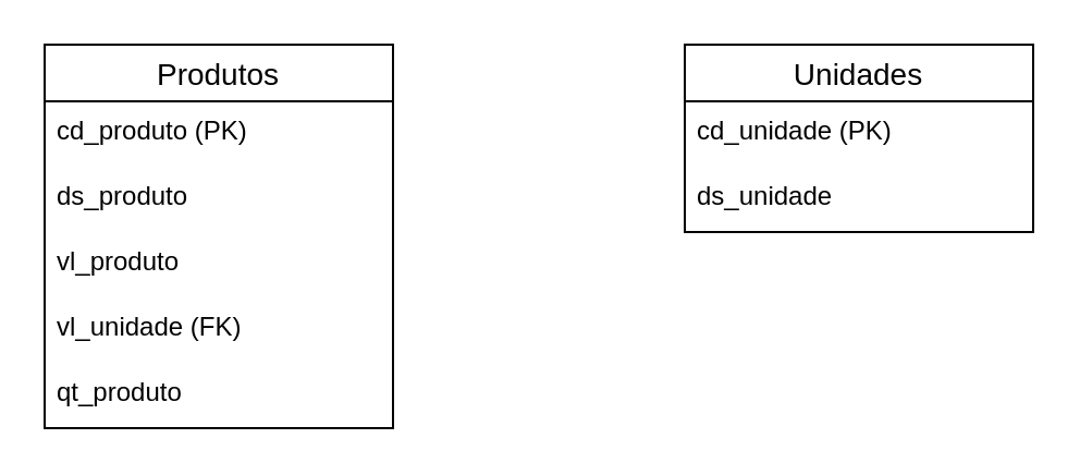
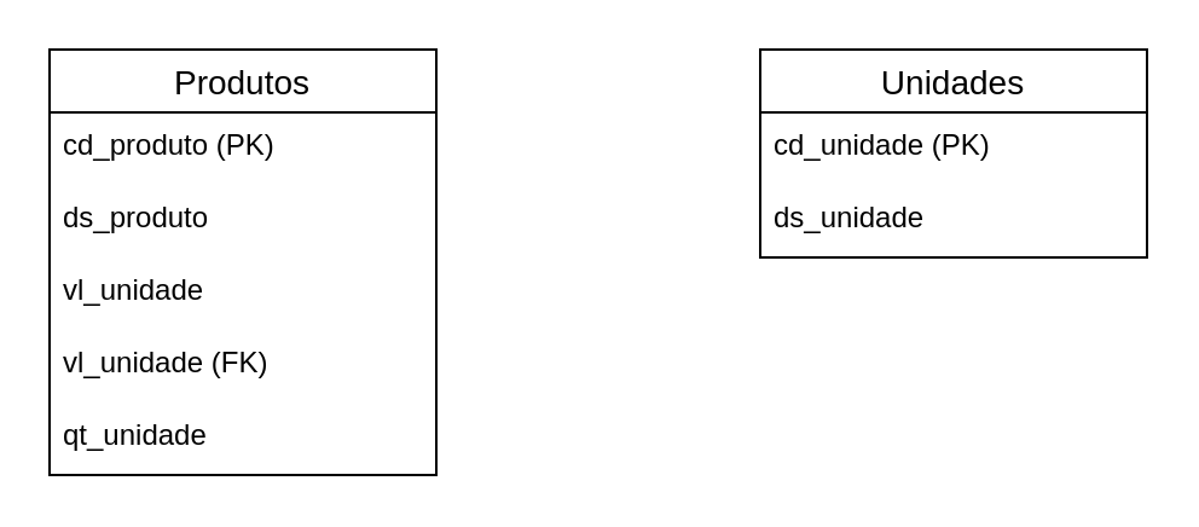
  <mxCell id="0" />
  <mxCell id="1" parent="0" />
  <mxCell id="2" value="Produtos" style="swimlane;fontStyle=0;childLayout=stackLayout;horizontal=1;startSize=26;horizontalStack=0;resizeParent=1;resizeParentMax=0;resizeLast=0;collapsible=1;marginBottom=0;align=center;fontSize=14;" vertex="1" parent="1"><mxGeometry x="20" y="20" width="160" height="176" as="geometry" /></mxCell>
  <mxCell id="3" value="cd_produto (PK)" style="text;strokeColor=none;fillColor=none;spacingLeft=4;spacingRight=4;overflow=hidden;rotatable=0;points=[[0,0.5],[1,0.5]];portConstraint=eastwest;fontSize=12;" vertex="1" parent="2"><mxGeometry y="26" width="160" height="30" as="geometry" /></mxCell>
  <mxCell id="4" value="ds_produto" style="text;strokeColor=none;fillColor=none;spacingLeft=4;spacingRight=4;overflow=hidden;rotatable=0;points=[[0,0.5],[1,0.5]];portConstraint=eastwest;fontSize=12;" vertex="1" parent="2"><mxGeometry y="56" width="160" height="30" as="geometry" /></mxCell>
- <mxCell id="5" value="vl_produto" style="text;strokeColor=none;fillColor=none;spacingLeft=4;spacingRight=4;overflow=hidden;rotatable=0;points=[[0,0.5],[1,0.5]];portConstraint=eastwest;fontSize=12;" vertex="1" parent="2"><mxGeometry y="86" width="160" height="30" as="geometry" /></mxCell>
+ <mxCell id="5" value="vl_unidade" style="text;strokeColor=none;fillColor=none;spacingLeft=4;spacingRight=4;overflow=hidden;rotatable=0;points=[[0,0.5],[1,0.5]];portConstraint=eastwest;fontSize=12;" vertex="1" parent="2"><mxGeometry y="86" width="160" height="30" as="geometry" /></mxCell>
  <mxCell id="6" value="vl_unidade (FK)" style="text;strokeColor=none;fillColor=none;spacingLeft=4;spacingRight=4;overflow=hidden;rotatable=0;points=[[0,0.5],[1,0.5]];portConstraint=eastwest;fontSize=12;" vertex="1" parent="2"><mxGeometry y="116" width="160" height="30" as="geometry" /></mxCell>
- <mxCell id="7" value="qt_produto" style="text;strokeColor=none;fillColor=none;spacingLeft=4;spacingRight=4;overflow=hidden;rotatable=0;points=[[0,0.5],[1,0.5]];portConstraint=eastwest;fontSize=12;" vertex="1" parent="2"><mxGeometry y="146" width="160" height="30" as="geometry" /></mxCell>
+ <mxCell id="7" value="qt_unidade" style="text;strokeColor=none;fillColor=none;spacingLeft=4;spacingRight=4;overflow=hidden;rotatable=0;points=[[0,0.5],[1,0.5]];portConstraint=eastwest;fontSize=12;" vertex="1" parent="2"><mxGeometry y="146" width="160" height="30" as="geometry" /></mxCell>
  <mxCell id="8" value="Unidades" style="swimlane;fontStyle=0;childLayout=stackLayout;horizontal=1;startSize=26;horizontalStack=0;resizeParent=1;resizeParentMax=0;resizeLast=0;collapsible=1;marginBottom=0;align=center;fontSize=14;" vertex="1" parent="1"><mxGeometry x="314" y="20" width="160" height="86" as="geometry" /></mxCell>
  <mxCell id="9" value="cd_unidade (PK)" style="text;strokeColor=none;fillColor=none;spacingLeft=4;spacingRight=4;overflow=hidden;rotatable=0;points=[[0,0.5],[1,0.5]];portConstraint=eastwest;fontSize=12;" vertex="1" parent="8"><mxGeometry y="26" width="160" height="30" as="geometry" /></mxCell>
  <mxCell id="10" value="ds_unidade" style="text;strokeColor=none;fillColor=none;spacingLeft=4;spacingRight=4;overflow=hidden;rotatable=0;points=[[0,0.5],[1,0.5]];portConstraint=eastwest;fontSize=12;" vertex="1" parent="8"><mxGeometry y="56" width="160" height="30" as="geometry" /></mxCell>
